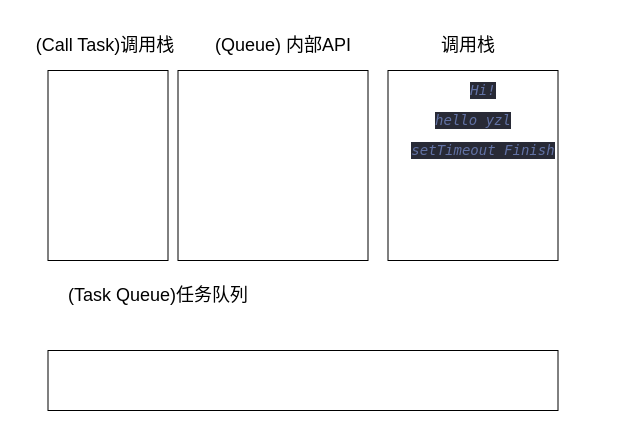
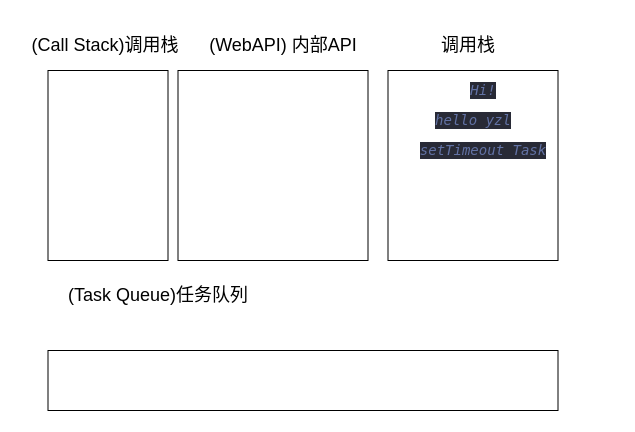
  <mxCell id="0" />
  <mxCell id="1" parent="0" />
  <mxCell id="2" value="" style="rounded=0;whiteSpace=wrap;html=1;" parent="1" vertex="1"><mxGeometry x="47.5" y="70" width="120" height="190" as="geometry" /></mxCell>
- <mxCell id="3" value="&lt;font style=&quot;font-size: 18px&quot;&gt;(Call Task)调用栈&lt;/font&gt;" style="text;html=1;strokeColor=none;fillColor=none;align=center;verticalAlign=middle;whiteSpace=wrap;rounded=0;" parent="1" vertex="1"><mxGeometry x="20" y="20" width="170" height="50" as="geometry" /></mxCell>
+ <mxCell id="3" value="&lt;font style=&quot;font-size: 18px&quot;&gt;(Call Stack)调用栈&lt;/font&gt;" style="text;html=1;strokeColor=none;fillColor=none;align=center;verticalAlign=middle;whiteSpace=wrap;rounded=0;" parent="1" vertex="1"><mxGeometry x="20" y="20" width="170" height="50" as="geometry" /></mxCell>
  <mxCell id="4" value="" style="rounded=0;whiteSpace=wrap;html=1;" parent="1" vertex="1"><mxGeometry x="47.5" y="350" width="510" height="60" as="geometry" /></mxCell>
  <mxCell id="5" value="&lt;font style=&quot;font-size: 18px&quot;&gt;(Task Queue)任务队列&lt;/font&gt;" style="text;html=1;strokeColor=none;fillColor=none;align=center;verticalAlign=middle;whiteSpace=wrap;rounded=0;" parent="1" vertex="1"><mxGeometry x="52.5" y="270" width="210" height="50" as="geometry" /></mxCell>
  <mxCell id="6" value="" style="rounded=0;whiteSpace=wrap;html=1;" parent="1" vertex="1"><mxGeometry x="177.5" y="70" width="190" height="190" as="geometry" /></mxCell>
- <mxCell id="7" value="&lt;span style=&quot;font-size: 18px&quot;&gt;(Queue) 内部API&lt;/span&gt;" style="text;html=1;strokeColor=none;fillColor=none;align=center;verticalAlign=middle;whiteSpace=wrap;rounded=0;" parent="1" vertex="1"><mxGeometry x="197.5" y="20" width="170" height="50" as="geometry" /></mxCell>
+ <mxCell id="7" value="&lt;span style=&quot;font-size: 18px&quot;&gt;(WebAPI) 内部API&lt;/span&gt;" style="text;html=1;strokeColor=none;fillColor=none;align=center;verticalAlign=middle;whiteSpace=wrap;rounded=0;" parent="1" vertex="1"><mxGeometry x="197.5" y="20" width="170" height="50" as="geometry" /></mxCell>
  <mxCell id="8" value="&lt;font style=&quot;font-size: 18px&quot;&gt;调用栈&lt;/font&gt;" style="text;html=1;strokeColor=none;fillColor=none;align=center;verticalAlign=middle;whiteSpace=wrap;rounded=0;" vertex="1" parent="1"><mxGeometry x="427.5" y="37.5" width="80" height="15" as="geometry" /></mxCell>
  <mxCell id="9" value="" style="rounded=0;whiteSpace=wrap;html=1;" vertex="1" parent="1"><mxGeometry x="387.5" y="70" width="170" height="190" as="geometry" /></mxCell>
  <mxCell id="10" value="&lt;pre style=&quot;background-color: #282a36 ; color: #f8f8f2 ; font-family: &amp;#34;jetbrains mono&amp;#34; , monospace ; font-size: 10.5pt&quot;&gt;&lt;span style=&quot;color: #6272a4 ; font-style: italic&quot;&gt;Hi!&lt;/span&gt;&lt;/pre&gt;" style="text;html=1;strokeColor=none;fillColor=none;align=center;verticalAlign=middle;whiteSpace=wrap;rounded=0;" vertex="1" parent="1"><mxGeometry x="387.5" y="80" width="190" height="20" as="geometry" /></mxCell>
  <mxCell id="11" value="&lt;pre style=&quot;background-color: rgb(40 , 42 , 54)&quot;&gt;&lt;font color=&quot;#6272a4&quot; face=&quot;jetbrains mono, monospace&quot;&gt;&lt;span style=&quot;font-size: 14px&quot;&gt;&lt;i&gt;hello yzl&lt;/i&gt;&lt;/span&gt;&lt;/font&gt;&lt;/pre&gt;" style="text;html=1;strokeColor=none;fillColor=none;align=center;verticalAlign=middle;whiteSpace=wrap;rounded=0;" vertex="1" parent="1"><mxGeometry x="332.5" y="110" width="280" height="20" as="geometry" /></mxCell>
- <mxCell id="12" value="&lt;pre style=&quot;background-color: rgb(40 , 42 , 54)&quot;&gt;&lt;font color=&quot;#6272a4&quot; face=&quot;jetbrains mono, monospace&quot;&gt;&lt;span style=&quot;font-size: 14px&quot;&gt;&lt;i&gt;setTimeout Finish&lt;/i&gt;&lt;/span&gt;&lt;/font&gt;&lt;font color=&quot;#f8f8f2&quot; face=&quot;jetbrains mono, monospace&quot;&gt;&lt;span style=&quot;font-size: 10.5pt&quot;&gt;&lt;br&gt;&lt;/span&gt;&lt;/font&gt;&lt;/pre&gt;" style="text;html=1;strokeColor=none;fillColor=none;align=center;verticalAlign=middle;whiteSpace=wrap;rounded=0;" vertex="1" parent="1"><mxGeometry x="387.5" y="140" width="190" height="20" as="geometry" /></mxCell>
+ <mxCell id="12" value="&lt;pre style=&quot;background-color: rgb(40 , 42 , 54)&quot;&gt;&lt;font color=&quot;#6272a4&quot; face=&quot;jetbrains mono, monospace&quot;&gt;&lt;span style=&quot;font-size: 14px&quot;&gt;&lt;i&gt;setTimeout Task&lt;/i&gt;&lt;/span&gt;&lt;/font&gt;&lt;font color=&quot;#f8f8f2&quot; face=&quot;jetbrains mono, monospace&quot;&gt;&lt;span style=&quot;font-size: 10.5pt&quot;&gt;&lt;br&gt;&lt;/span&gt;&lt;/font&gt;&lt;/pre&gt;" style="text;html=1;strokeColor=none;fillColor=none;align=center;verticalAlign=middle;whiteSpace=wrap;rounded=0;" vertex="1" parent="1"><mxGeometry x="387.5" y="140" width="190" height="20" as="geometry" /></mxCell>
